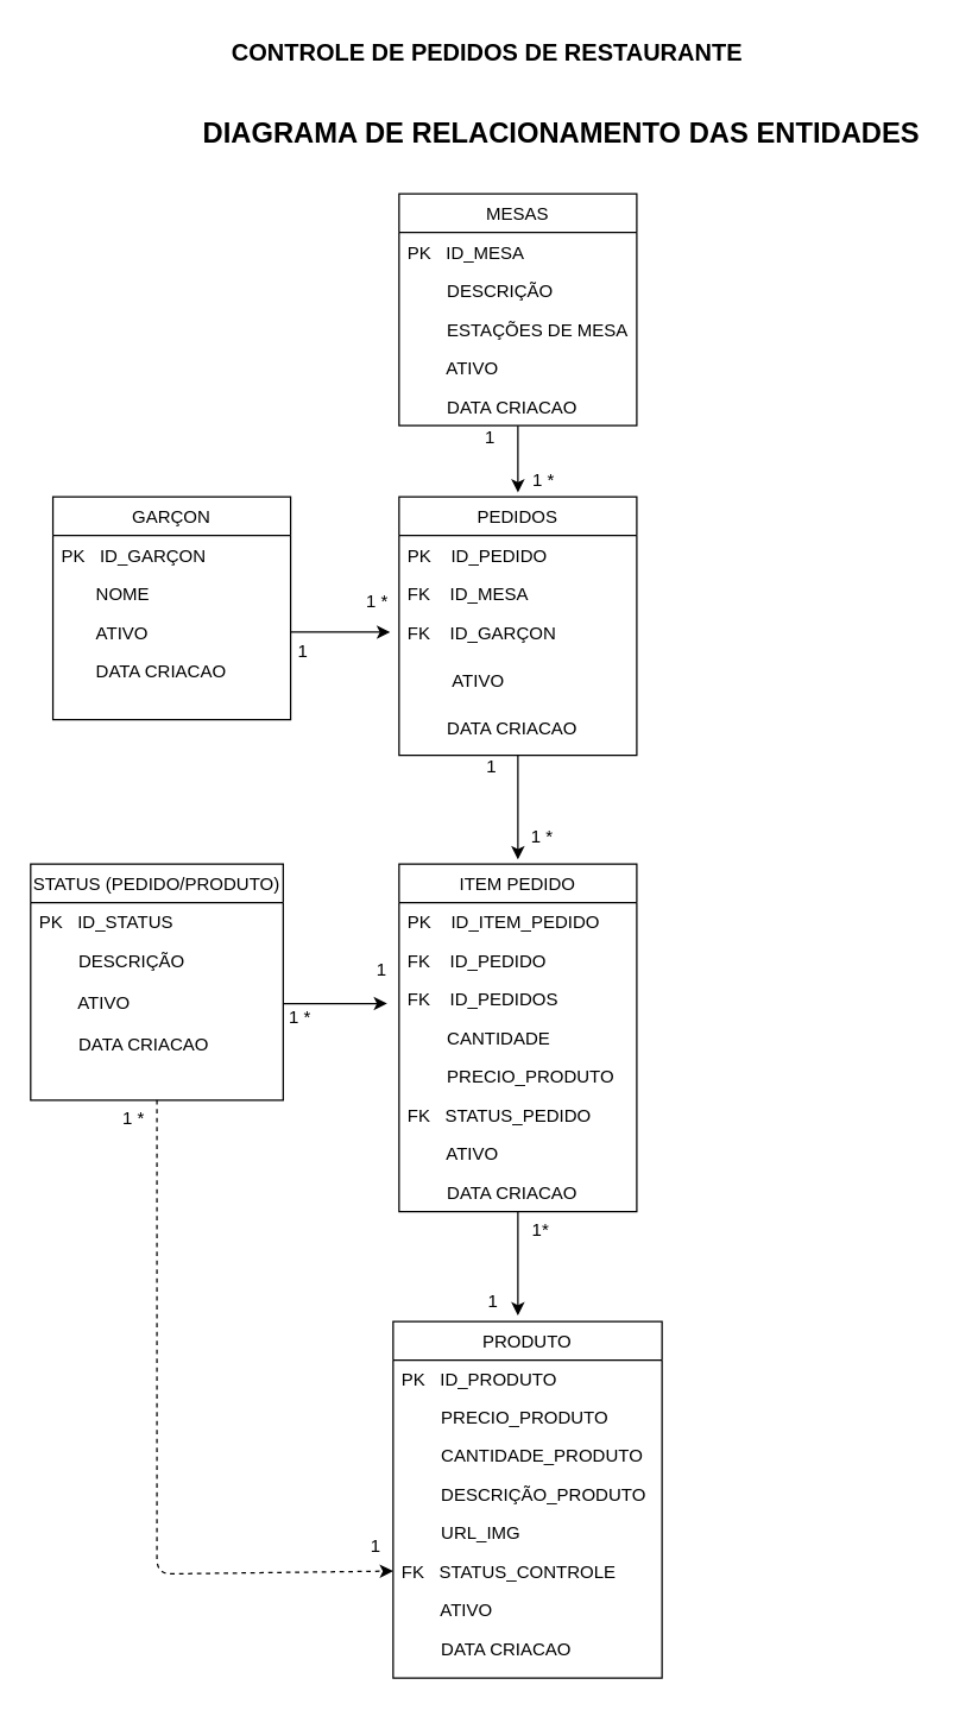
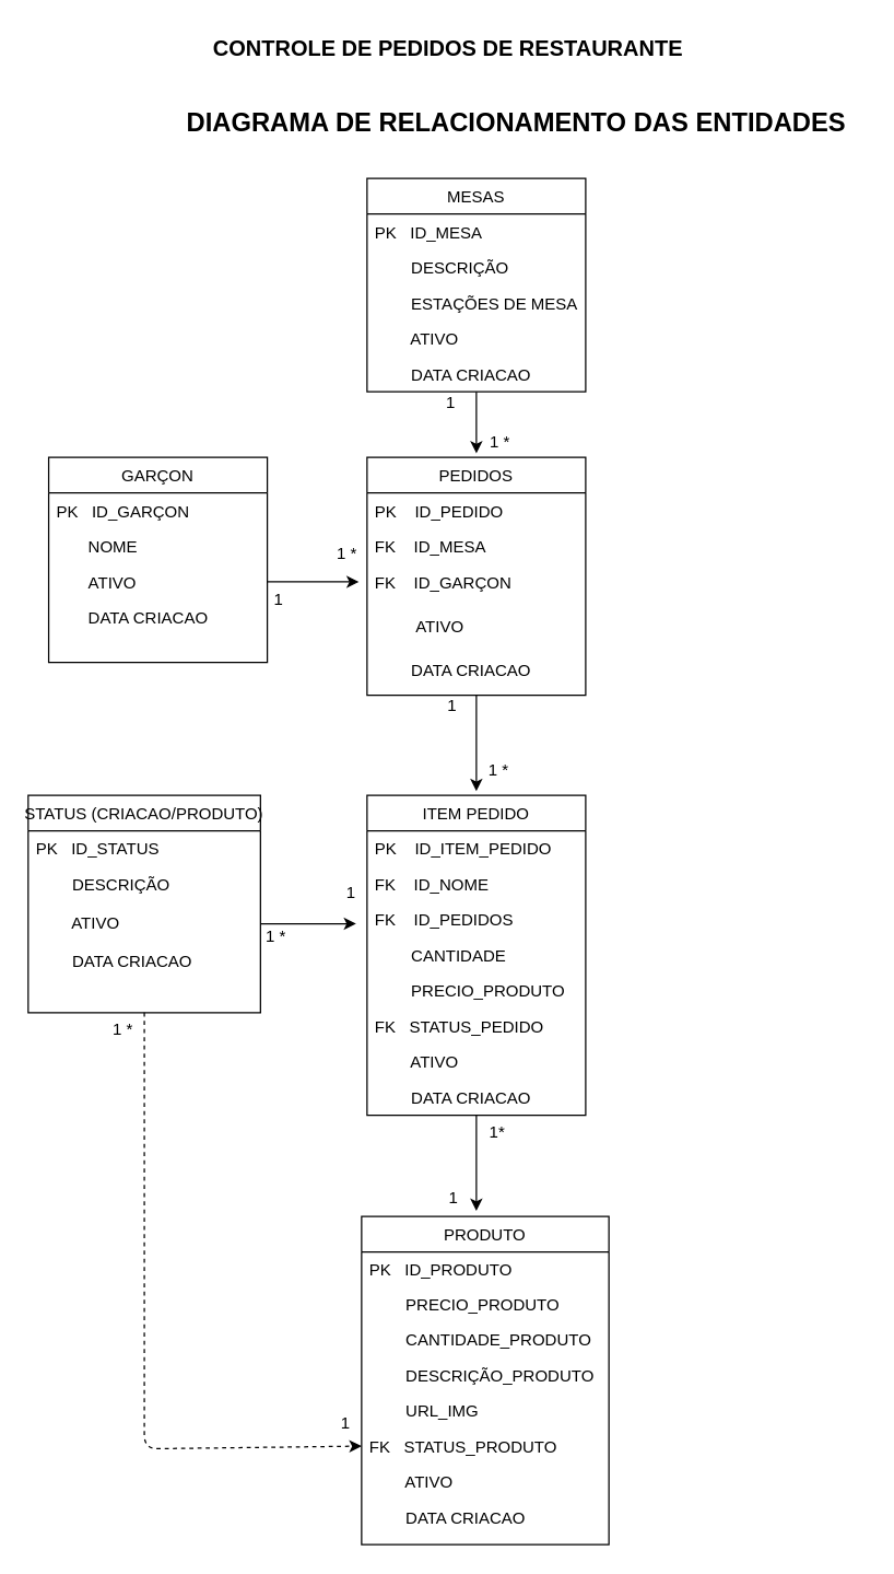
  <mxCell id="0" />
  <mxCell id="1" parent="0" />
  <mxCell id="2" style="edgeStyle=orthogonalEdgeStyle;rounded=0;orthogonalLoop=1;jettySize=auto;html=1;" parent="1" source="3" edge="1"><mxGeometry relative="1" as="geometry"><mxPoint x="348" y="331" as="targetPoint" /></mxGeometry></mxCell>
  <mxCell id="3" value="MESAS" style="swimlane;fontStyle=0;align=center;verticalAlign=top;childLayout=stackLayout;horizontal=1;startSize=26;horizontalStack=0;resizeParent=1;resizeLast=0;collapsible=1;marginBottom=0;rounded=0;shadow=0;strokeWidth=1;" parent="1" vertex="1"><mxGeometry x="268" y="130" width="160" height="156" as="geometry"><mxRectangle x="550" y="140" width="160" height="26" as="alternateBounds" /></mxGeometry></mxCell>
  <mxCell id="4" value="PK   ID_MESA" style="text;align=left;verticalAlign=top;spacingLeft=4;spacingRight=4;overflow=hidden;rotatable=0;points=[[0,0.5],[1,0.5]];portConstraint=eastwest;rounded=0;" parent="3" vertex="1"><mxGeometry y="26" width="160" height="26" as="geometry" /></mxCell>
  <mxCell id="5" value="        DESCRIÇÃO" style="text;align=left;verticalAlign=top;spacingLeft=4;spacingRight=4;overflow=hidden;rotatable=0;points=[[0,0.5],[1,0.5]];portConstraint=eastwest;rounded=0;shadow=0;html=0;" parent="3" vertex="1"><mxGeometry y="52" width="160" height="26" as="geometry" /></mxCell>
  <mxCell id="6" value="        ESTAÇÕES DE MESA" style="text;align=left;verticalAlign=top;spacingLeft=4;spacingRight=4;overflow=hidden;rotatable=0;points=[[0,0.5],[1,0.5]];portConstraint=eastwest;rounded=0;shadow=0;html=0;" parent="3" vertex="1"><mxGeometry y="78" width="160" height="26" as="geometry" /></mxCell>
  <mxCell id="7" value="        ATIVO" style="text;align=left;verticalAlign=top;spacingLeft=4;spacingRight=4;overflow=hidden;rotatable=0;points=[[0,0.5],[1,0.5]];portConstraint=eastwest;rounded=0;shadow=0;html=0;" parent="3" vertex="1"><mxGeometry y="104" width="160" height="26" as="geometry" /></mxCell>
  <mxCell id="8" value="        DATA CRIACAO" style="text;align=left;verticalAlign=top;spacingLeft=4;spacingRight=4;overflow=hidden;rotatable=0;points=[[0,0.5],[1,0.5]];portConstraint=eastwest;rounded=0;shadow=0;html=0;" parent="3" vertex="1"><mxGeometry y="130" width="160" height="26" as="geometry" /></mxCell>
  <mxCell id="9" value="GARÇON" style="swimlane;fontStyle=0;align=center;verticalAlign=top;childLayout=stackLayout;horizontal=1;startSize=26;horizontalStack=0;resizeParent=1;resizeLast=0;collapsible=1;marginBottom=0;rounded=0;shadow=0;strokeWidth=1;" parent="1" vertex="1"><mxGeometry x="35" y="334" width="160" height="150" as="geometry"><mxRectangle x="550" y="140" width="160" height="26" as="alternateBounds" /></mxGeometry></mxCell>
  <mxCell id="10" value="PK   ID_GARÇON" style="text;align=left;verticalAlign=top;spacingLeft=4;spacingRight=4;overflow=hidden;rotatable=0;points=[[0,0.5],[1,0.5]];portConstraint=eastwest;rounded=0;" parent="9" vertex="1"><mxGeometry y="26" width="160" height="26" as="geometry" /></mxCell>
  <mxCell id="11" value="       NOME" style="text;align=left;verticalAlign=top;spacingLeft=4;spacingRight=4;overflow=hidden;rotatable=0;points=[[0,0.5],[1,0.5]];portConstraint=eastwest;rounded=0;shadow=0;html=0;" parent="9" vertex="1"><mxGeometry y="52" width="160" height="26" as="geometry" /></mxCell>
  <mxCell id="12" value="       ATIVO" style="text;align=left;verticalAlign=top;spacingLeft=4;spacingRight=4;overflow=hidden;rotatable=0;points=[[0,0.5],[1,0.5]];portConstraint=eastwest;rounded=0;shadow=0;html=0;" parent="9" vertex="1"><mxGeometry y="78" width="160" height="26" as="geometry" /></mxCell>
  <mxCell id="13" value="       DATA CRIACAO" style="text;align=left;verticalAlign=top;spacingLeft=4;spacingRight=4;overflow=hidden;rotatable=0;points=[[0,0.5],[1,0.5]];portConstraint=eastwest;rounded=0;shadow=0;html=0;" parent="9" vertex="1"><mxGeometry y="104" width="160" height="26" as="geometry" /></mxCell>
  <mxCell id="14" style="edgeStyle=orthogonalEdgeStyle;rounded=0;orthogonalLoop=1;jettySize=auto;html=1;" parent="1" source="15" edge="1"><mxGeometry relative="1" as="geometry"><mxPoint x="348" y="578" as="targetPoint" /></mxGeometry></mxCell>
  <mxCell id="15" value="PEDIDOS" style="swimlane;fontStyle=0;align=center;verticalAlign=top;childLayout=stackLayout;horizontal=1;startSize=26;horizontalStack=0;resizeParent=1;resizeLast=0;collapsible=1;marginBottom=0;rounded=0;shadow=0;strokeWidth=1;" parent="1" vertex="1"><mxGeometry x="268" y="334" width="160" height="174" as="geometry"><mxRectangle x="320" y="364" width="160" height="26" as="alternateBounds" /></mxGeometry></mxCell>
  <mxCell id="16" value="PK    ID_PEDIDO" style="text;align=left;verticalAlign=top;spacingLeft=4;spacingRight=4;overflow=hidden;rotatable=0;points=[[0,0.5],[1,0.5]];portConstraint=eastwest;rounded=0;" parent="15" vertex="1"><mxGeometry y="26" width="160" height="26" as="geometry" /></mxCell>
  <mxCell id="17" value="FK    ID_MESA" style="text;align=left;verticalAlign=top;spacingLeft=4;spacingRight=4;overflow=hidden;rotatable=0;points=[[0,0.5],[1,0.5]];portConstraint=eastwest;rounded=0;shadow=0;html=0;" parent="15" vertex="1"><mxGeometry y="52" width="160" height="26" as="geometry" /></mxCell>
  <mxCell id="18" value="FK    ID_GARÇON" style="text;align=left;verticalAlign=top;spacingLeft=4;spacingRight=4;overflow=hidden;rotatable=0;points=[[0,0.5],[1,0.5]];portConstraint=eastwest;rounded=0;shadow=0;html=0;" parent="15" vertex="1"><mxGeometry y="78" width="160" height="32" as="geometry" /></mxCell>
  <mxCell id="19" value="         ATIVO" style="text;align=left;verticalAlign=top;spacingLeft=4;spacingRight=4;overflow=hidden;rotatable=0;points=[[0,0.5],[1,0.5]];portConstraint=eastwest;rounded=0;shadow=0;html=0;" parent="15" vertex="1"><mxGeometry y="110" width="160" height="32" as="geometry" /></mxCell>
  <mxCell id="20" value="        DATA CRIACAO" style="text;align=left;verticalAlign=top;spacingLeft=4;spacingRight=4;overflow=hidden;rotatable=0;points=[[0,0.5],[1,0.5]];portConstraint=eastwest;rounded=0;shadow=0;html=0;" parent="15" vertex="1"><mxGeometry y="142" width="160" height="32" as="geometry" /></mxCell>
  <mxCell id="21" style="edgeStyle=none;html=1;entryX=0;entryY=0.5;entryDx=0;entryDy=0;dashed=1;" parent="1" source="22" target="43" edge="1"><mxGeometry relative="1" as="geometry"><Array as="points"><mxPoint x="105" y="1059" /></Array></mxGeometry></mxCell>
- <mxCell id="22" value="STATUS (PEDIDO/PRODUTO)" style="swimlane;fontStyle=0;align=center;verticalAlign=top;childLayout=stackLayout;horizontal=1;startSize=26;horizontalStack=0;resizeParent=1;resizeLast=0;collapsible=1;marginBottom=0;rounded=0;shadow=0;strokeWidth=1;" parent="1" vertex="1"><mxGeometry x="20" y="581" width="170" height="159" as="geometry"><mxRectangle x="550" y="140" width="160" height="26" as="alternateBounds" /></mxGeometry></mxCell>
+ <mxCell id="22" value="STATUS (CRIACAO/PRODUTO)" style="swimlane;fontStyle=0;align=center;verticalAlign=top;childLayout=stackLayout;horizontal=1;startSize=26;horizontalStack=0;resizeParent=1;resizeLast=0;collapsible=1;marginBottom=0;rounded=0;shadow=0;strokeWidth=1;" parent="1" vertex="1"><mxGeometry x="20" y="581" width="170" height="159" as="geometry"><mxRectangle x="550" y="140" width="160" height="26" as="alternateBounds" /></mxGeometry></mxCell>
  <mxCell id="23" value="PK   ID_STATUS" style="text;align=left;verticalAlign=top;spacingLeft=4;spacingRight=4;overflow=hidden;rotatable=0;points=[[0,0.5],[1,0.5]];portConstraint=eastwest;rounded=0;" parent="22" vertex="1"><mxGeometry y="26" width="170" height="26" as="geometry" /></mxCell>
  <mxCell id="24" value="        DESCRIÇÃO" style="text;align=left;verticalAlign=top;spacingLeft=4;spacingRight=4;overflow=hidden;rotatable=0;points=[[0,0.5],[1,0.5]];portConstraint=eastwest;rounded=0;shadow=0;html=0;" parent="22" vertex="1"><mxGeometry y="52" width="170" height="28" as="geometry" /></mxCell>
  <mxCell id="25" value="        ATIVO" style="text;align=left;verticalAlign=top;spacingLeft=4;spacingRight=4;overflow=hidden;rotatable=0;points=[[0,0.5],[1,0.5]];portConstraint=eastwest;rounded=0;shadow=0;html=0;" parent="22" vertex="1"><mxGeometry y="80" width="170" height="28" as="geometry" /></mxCell>
  <mxCell id="26" value="        DATA CRIACAO" style="text;align=left;verticalAlign=top;spacingLeft=4;spacingRight=4;overflow=hidden;rotatable=0;points=[[0,0.5],[1,0.5]];portConstraint=eastwest;rounded=0;shadow=0;html=0;" parent="22" vertex="1"><mxGeometry y="108" width="170" height="28" as="geometry" /></mxCell>
  <mxCell id="27" style="edgeStyle=orthogonalEdgeStyle;rounded=0;orthogonalLoop=1;jettySize=auto;html=1;" parent="1" source="28" edge="1"><mxGeometry relative="1" as="geometry"><mxPoint x="348" y="885" as="targetPoint" /></mxGeometry></mxCell>
  <mxCell id="28" value="ITEM PEDIDO" style="swimlane;fontStyle=0;align=center;verticalAlign=top;childLayout=stackLayout;horizontal=1;startSize=26;horizontalStack=0;resizeParent=1;resizeLast=0;collapsible=1;marginBottom=0;rounded=0;shadow=0;strokeWidth=1;" parent="1" vertex="1"><mxGeometry x="268" y="581" width="160" height="234" as="geometry"><mxRectangle x="550" y="140" width="160" height="26" as="alternateBounds" /></mxGeometry></mxCell>
  <mxCell id="29" value="PK    ID_ITEM_PEDIDO" style="text;align=left;verticalAlign=top;spacingLeft=4;spacingRight=4;overflow=hidden;rotatable=0;points=[[0,0.5],[1,0.5]];portConstraint=eastwest;rounded=0;" parent="28" vertex="1"><mxGeometry y="26" width="160" height="26" as="geometry" /></mxCell>
- <mxCell id="30" value="FK    ID_PEDIDO" style="text;align=left;verticalAlign=top;spacingLeft=4;spacingRight=4;overflow=hidden;rotatable=0;points=[[0,0.5],[1,0.5]];portConstraint=eastwest;rounded=0;shadow=0;html=0;" parent="28" vertex="1"><mxGeometry y="52" width="160" height="26" as="geometry" /></mxCell>
+ <mxCell id="30" value="FK    ID_NOME" style="text;align=left;verticalAlign=top;spacingLeft=4;spacingRight=4;overflow=hidden;rotatable=0;points=[[0,0.5],[1,0.5]];portConstraint=eastwest;rounded=0;shadow=0;html=0;" parent="28" vertex="1"><mxGeometry y="52" width="160" height="26" as="geometry" /></mxCell>
  <mxCell id="31" value="FK    ID_PEDIDOS" style="text;align=left;verticalAlign=top;spacingLeft=4;spacingRight=4;overflow=hidden;rotatable=0;points=[[0,0.5],[1,0.5]];portConstraint=eastwest;rounded=0;shadow=0;html=0;" parent="28" vertex="1"><mxGeometry y="78" width="160" height="26" as="geometry" /></mxCell>
  <mxCell id="32" value="        CANTIDADE" style="text;align=left;verticalAlign=top;spacingLeft=4;spacingRight=4;overflow=hidden;rotatable=0;points=[[0,0.5],[1,0.5]];portConstraint=eastwest;rounded=0;shadow=0;html=0;" parent="28" vertex="1"><mxGeometry y="104" width="160" height="26" as="geometry" /></mxCell>
  <mxCell id="33" value="        PRECIO_PRODUTO" style="text;align=left;verticalAlign=top;spacingLeft=4;spacingRight=4;overflow=hidden;rotatable=0;points=[[0,0.5],[1,0.5]];portConstraint=eastwest;rounded=0;shadow=0;html=0;" parent="28" vertex="1"><mxGeometry y="130" width="160" height="26" as="geometry" /></mxCell>
  <mxCell id="34" value="FK   STATUS_PEDIDO" style="text;align=left;verticalAlign=top;spacingLeft=4;spacingRight=4;overflow=hidden;rotatable=0;points=[[0,0.5],[1,0.5]];portConstraint=eastwest;rounded=0;shadow=0;html=0;" parent="28" vertex="1"><mxGeometry y="156" width="160" height="26" as="geometry" /></mxCell>
  <mxCell id="35" value="        ATIVO" style="text;align=left;verticalAlign=top;spacingLeft=4;spacingRight=4;overflow=hidden;rotatable=0;points=[[0,0.5],[1,0.5]];portConstraint=eastwest;rounded=0;shadow=0;html=0;" parent="28" vertex="1"><mxGeometry y="182" width="160" height="26" as="geometry" /></mxCell>
  <mxCell id="36" value="        DATA CRIACAO" style="text;align=left;verticalAlign=top;spacingLeft=4;spacingRight=4;overflow=hidden;rotatable=0;points=[[0,0.5],[1,0.5]];portConstraint=eastwest;rounded=0;shadow=0;html=0;" parent="28" vertex="1"><mxGeometry y="208" width="160" height="26" as="geometry" /></mxCell>
  <mxCell id="37" value="PRODUTO" style="swimlane;fontStyle=0;align=center;verticalAlign=top;childLayout=stackLayout;horizontal=1;startSize=26;horizontalStack=0;resizeParent=1;resizeLast=0;collapsible=1;marginBottom=0;rounded=0;shadow=0;strokeWidth=1;" parent="1" vertex="1"><mxGeometry x="264" y="889" width="181" height="240" as="geometry"><mxRectangle x="550" y="140" width="160" height="26" as="alternateBounds" /></mxGeometry></mxCell>
  <mxCell id="38" value="PK   ID_PRODUTO" style="text;align=left;verticalAlign=top;spacingLeft=4;spacingRight=4;overflow=hidden;rotatable=0;points=[[0,0.5],[1,0.5]];portConstraint=eastwest;rounded=0;" parent="37" vertex="1"><mxGeometry y="26" width="181" height="25" as="geometry" /></mxCell>
  <mxCell id="39" value="        PRECIO_PRODUTO" style="text;align=left;verticalAlign=top;spacingLeft=4;spacingRight=4;overflow=hidden;rotatable=0;points=[[0,0.5],[1,0.5]];portConstraint=eastwest;rounded=0;shadow=0;html=0;" parent="37" vertex="1"><mxGeometry y="51" width="181" height="26" as="geometry" /></mxCell>
  <mxCell id="40" value="        CANTIDADE_PRODUTO" style="text;align=left;verticalAlign=top;spacingLeft=4;spacingRight=4;overflow=hidden;rotatable=0;points=[[0,0.5],[1,0.5]];portConstraint=eastwest;rounded=0;shadow=0;html=0;" parent="37" vertex="1"><mxGeometry y="77" width="181" height="26" as="geometry" /></mxCell>
  <mxCell id="41" value="        DESCRIÇÃO_PRODUTO" style="text;align=left;verticalAlign=top;spacingLeft=4;spacingRight=4;overflow=hidden;rotatable=0;points=[[0,0.5],[1,0.5]];portConstraint=eastwest;rounded=0;shadow=0;html=0;" parent="37" vertex="1"><mxGeometry y="103" width="181" height="26" as="geometry" /></mxCell>
  <mxCell id="42" value="        URL_IMG" style="text;align=left;verticalAlign=top;spacingLeft=4;spacingRight=4;overflow=hidden;rotatable=0;points=[[0,0.5],[1,0.5]];portConstraint=eastwest;rounded=0;shadow=0;html=0;" parent="37" vertex="1"><mxGeometry y="129" width="181" height="26" as="geometry" /></mxCell>
- <mxCell id="43" value="FK   STATUS_CONTROLE" style="text;align=left;verticalAlign=top;spacingLeft=4;spacingRight=4;overflow=hidden;rotatable=0;points=[[0,0.5],[1,0.5]];portConstraint=eastwest;rounded=0;shadow=0;html=0;" parent="37" vertex="1"><mxGeometry y="155" width="181" height="26" as="geometry" /></mxCell>
+ <mxCell id="43" value="FK   STATUS_PRODUTO" style="text;align=left;verticalAlign=top;spacingLeft=4;spacingRight=4;overflow=hidden;rotatable=0;points=[[0,0.5],[1,0.5]];portConstraint=eastwest;rounded=0;shadow=0;html=0;" parent="37" vertex="1"><mxGeometry y="155" width="181" height="26" as="geometry" /></mxCell>
  <mxCell id="44" value="        ATIVO" style="text;align=left;verticalAlign=top;spacingLeft=4;spacingRight=4;overflow=hidden;rotatable=0;points=[[0,0.5],[1,0.5]];portConstraint=eastwest;rounded=0;shadow=0;html=0;" parent="37" vertex="1"><mxGeometry y="181" width="181" height="26" as="geometry" /></mxCell>
  <mxCell id="45" value="        DATA CRIACAO" style="text;align=left;verticalAlign=top;spacingLeft=4;spacingRight=4;overflow=hidden;rotatable=0;points=[[0,0.5],[1,0.5]];portConstraint=eastwest;rounded=0;shadow=0;html=0;" parent="37" vertex="1"><mxGeometry y="207" width="181" height="26" as="geometry" /></mxCell>
  <mxCell id="46" value="CONTROLE DE PEDIDOS DE RESTAURANTE" style="text;html=1;align=center;verticalAlign=middle;resizable=0;points=[];autosize=1;strokeColor=none;fillColor=none;fontStyle=1;fontSize=16;rounded=0;" parent="1" vertex="1"><mxGeometry x="142" y="20" width="370" height="30" as="geometry" /></mxCell>
  <mxCell id="47" value="DIAGRAMA DE RELACIONAMENTO DAS ENTIDADES" style="text;html=1;align=center;verticalAlign=middle;resizable=0;points=[];autosize=1;strokeColor=none;fillColor=none;fontStyle=1;fontSize=19;rounded=0;" parent="1" vertex="1"><mxGeometry x="122" y="70" width="510" height="40" as="geometry" /></mxCell>
  <mxCell id="48" style="edgeStyle=orthogonalEdgeStyle;rounded=0;orthogonalLoop=1;jettySize=auto;html=1;" parent="1" source="12" edge="1"><mxGeometry relative="1" as="geometry"><mxPoint x="262" y="425" as="targetPoint" /></mxGeometry></mxCell>
  <mxCell id="49" style="edgeStyle=orthogonalEdgeStyle;rounded=0;orthogonalLoop=1;jettySize=auto;html=1;" parent="1" source="25" edge="1"><mxGeometry relative="1" as="geometry"><mxPoint x="260" y="675" as="targetPoint" /></mxGeometry></mxCell>
  <mxCell id="50" value="1" style="text;html=1;align=center;verticalAlign=middle;resizable=0;points=[];autosize=1;strokeColor=none;fillColor=none;" parent="1" vertex="1"><mxGeometry x="316" y="281" width="25" height="26" as="geometry" /></mxCell>
  <mxCell id="51" value="1 *" style="text;html=1;align=center;verticalAlign=middle;resizable=0;points=[];autosize=1;strokeColor=none;fillColor=none;" parent="1" vertex="1"><mxGeometry x="348" y="310" width="33" height="26" as="geometry" /></mxCell>
  <mxCell id="52" value="1" style="text;html=1;align=center;verticalAlign=middle;resizable=0;points=[];autosize=1;strokeColor=none;fillColor=none;" parent="1" vertex="1"><mxGeometry x="190" y="425" width="25" height="26" as="geometry" /></mxCell>
  <mxCell id="53" value="1 *" style="text;html=1;align=center;verticalAlign=middle;resizable=0;points=[];autosize=1;strokeColor=none;fillColor=none;" parent="1" vertex="1"><mxGeometry x="236" y="392" width="33" height="26" as="geometry" /></mxCell>
  <mxCell id="54" value="1" style="text;html=1;align=center;verticalAlign=middle;resizable=0;points=[];autosize=1;strokeColor=none;fillColor=none;" parent="1" vertex="1"><mxGeometry x="317" y="503" width="25" height="26" as="geometry" /></mxCell>
  <mxCell id="55" value="1 *" style="text;html=1;align=center;verticalAlign=middle;resizable=0;points=[];autosize=1;strokeColor=none;fillColor=none;" parent="1" vertex="1"><mxGeometry x="347" y="550" width="33" height="26" as="geometry" /></mxCell>
  <mxCell id="56" value="1 *" style="text;html=1;align=center;verticalAlign=middle;resizable=0;points=[];autosize=1;strokeColor=none;fillColor=none;" parent="1" vertex="1"><mxGeometry x="184" y="672" width="33" height="26" as="geometry" /></mxCell>
  <mxCell id="57" value="1" style="text;html=1;align=center;verticalAlign=middle;resizable=0;points=[];autosize=1;strokeColor=none;fillColor=none;" parent="1" vertex="1"><mxGeometry x="243" y="640" width="25" height="26" as="geometry" /></mxCell>
  <mxCell id="58" value="1 *" style="text;html=1;align=center;verticalAlign=middle;resizable=0;points=[];autosize=1;strokeColor=none;fillColor=none;" parent="1" vertex="1"><mxGeometry x="72" y="740" width="33" height="26" as="geometry" /></mxCell>
  <mxCell id="59" value="1" style="text;html=1;align=center;verticalAlign=middle;resizable=0;points=[];autosize=1;strokeColor=none;fillColor=none;" parent="1" vertex="1"><mxGeometry x="239" y="1028" width="25" height="26" as="geometry" /></mxCell>
  <mxCell id="60" value="1*" style="text;html=1;align=center;verticalAlign=middle;resizable=0;points=[];autosize=1;strokeColor=none;fillColor=none;" parent="1" vertex="1"><mxGeometry x="348" y="815" width="29" height="26" as="geometry" /></mxCell>
  <mxCell id="61" value="1" style="text;html=1;align=center;verticalAlign=middle;resizable=0;points=[];autosize=1;strokeColor=none;fillColor=none;" parent="1" vertex="1"><mxGeometry x="318" y="863" width="25" height="26" as="geometry" /></mxCell>
